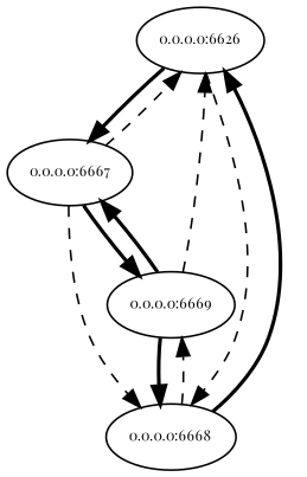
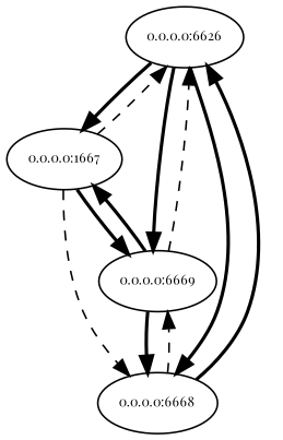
  digraph {
    fontname="Playfair Display"
    node [fontname="Playfair Display" fontsize=8]
    edge [fontname="Playfair Display" fontsize=8 style=bold]
    n1 [label="0.0.0.0:6626"]
-   n2 [label="0.0.0.0:6667"]
+   n2 [label="0.0.0.0:1667"]
    n3 [label="0.0.0.0:6668"]
    n4 [label="0.0.0.0:6669"]
    n1 -> n2
-   n1 -> n3 [style=dashed]
+   n1 -> n3
+   n1 -> n4
    n2 -> n1 [style=dashed]
    n2 -> n3 [style=dashed]
    n2 -> n4
    n3 -> n1
    n3 -> n4 [style=dashed]
    n4 -> n1 [style=dashed]
    n4 -> n2
    n4 -> n3
  }
